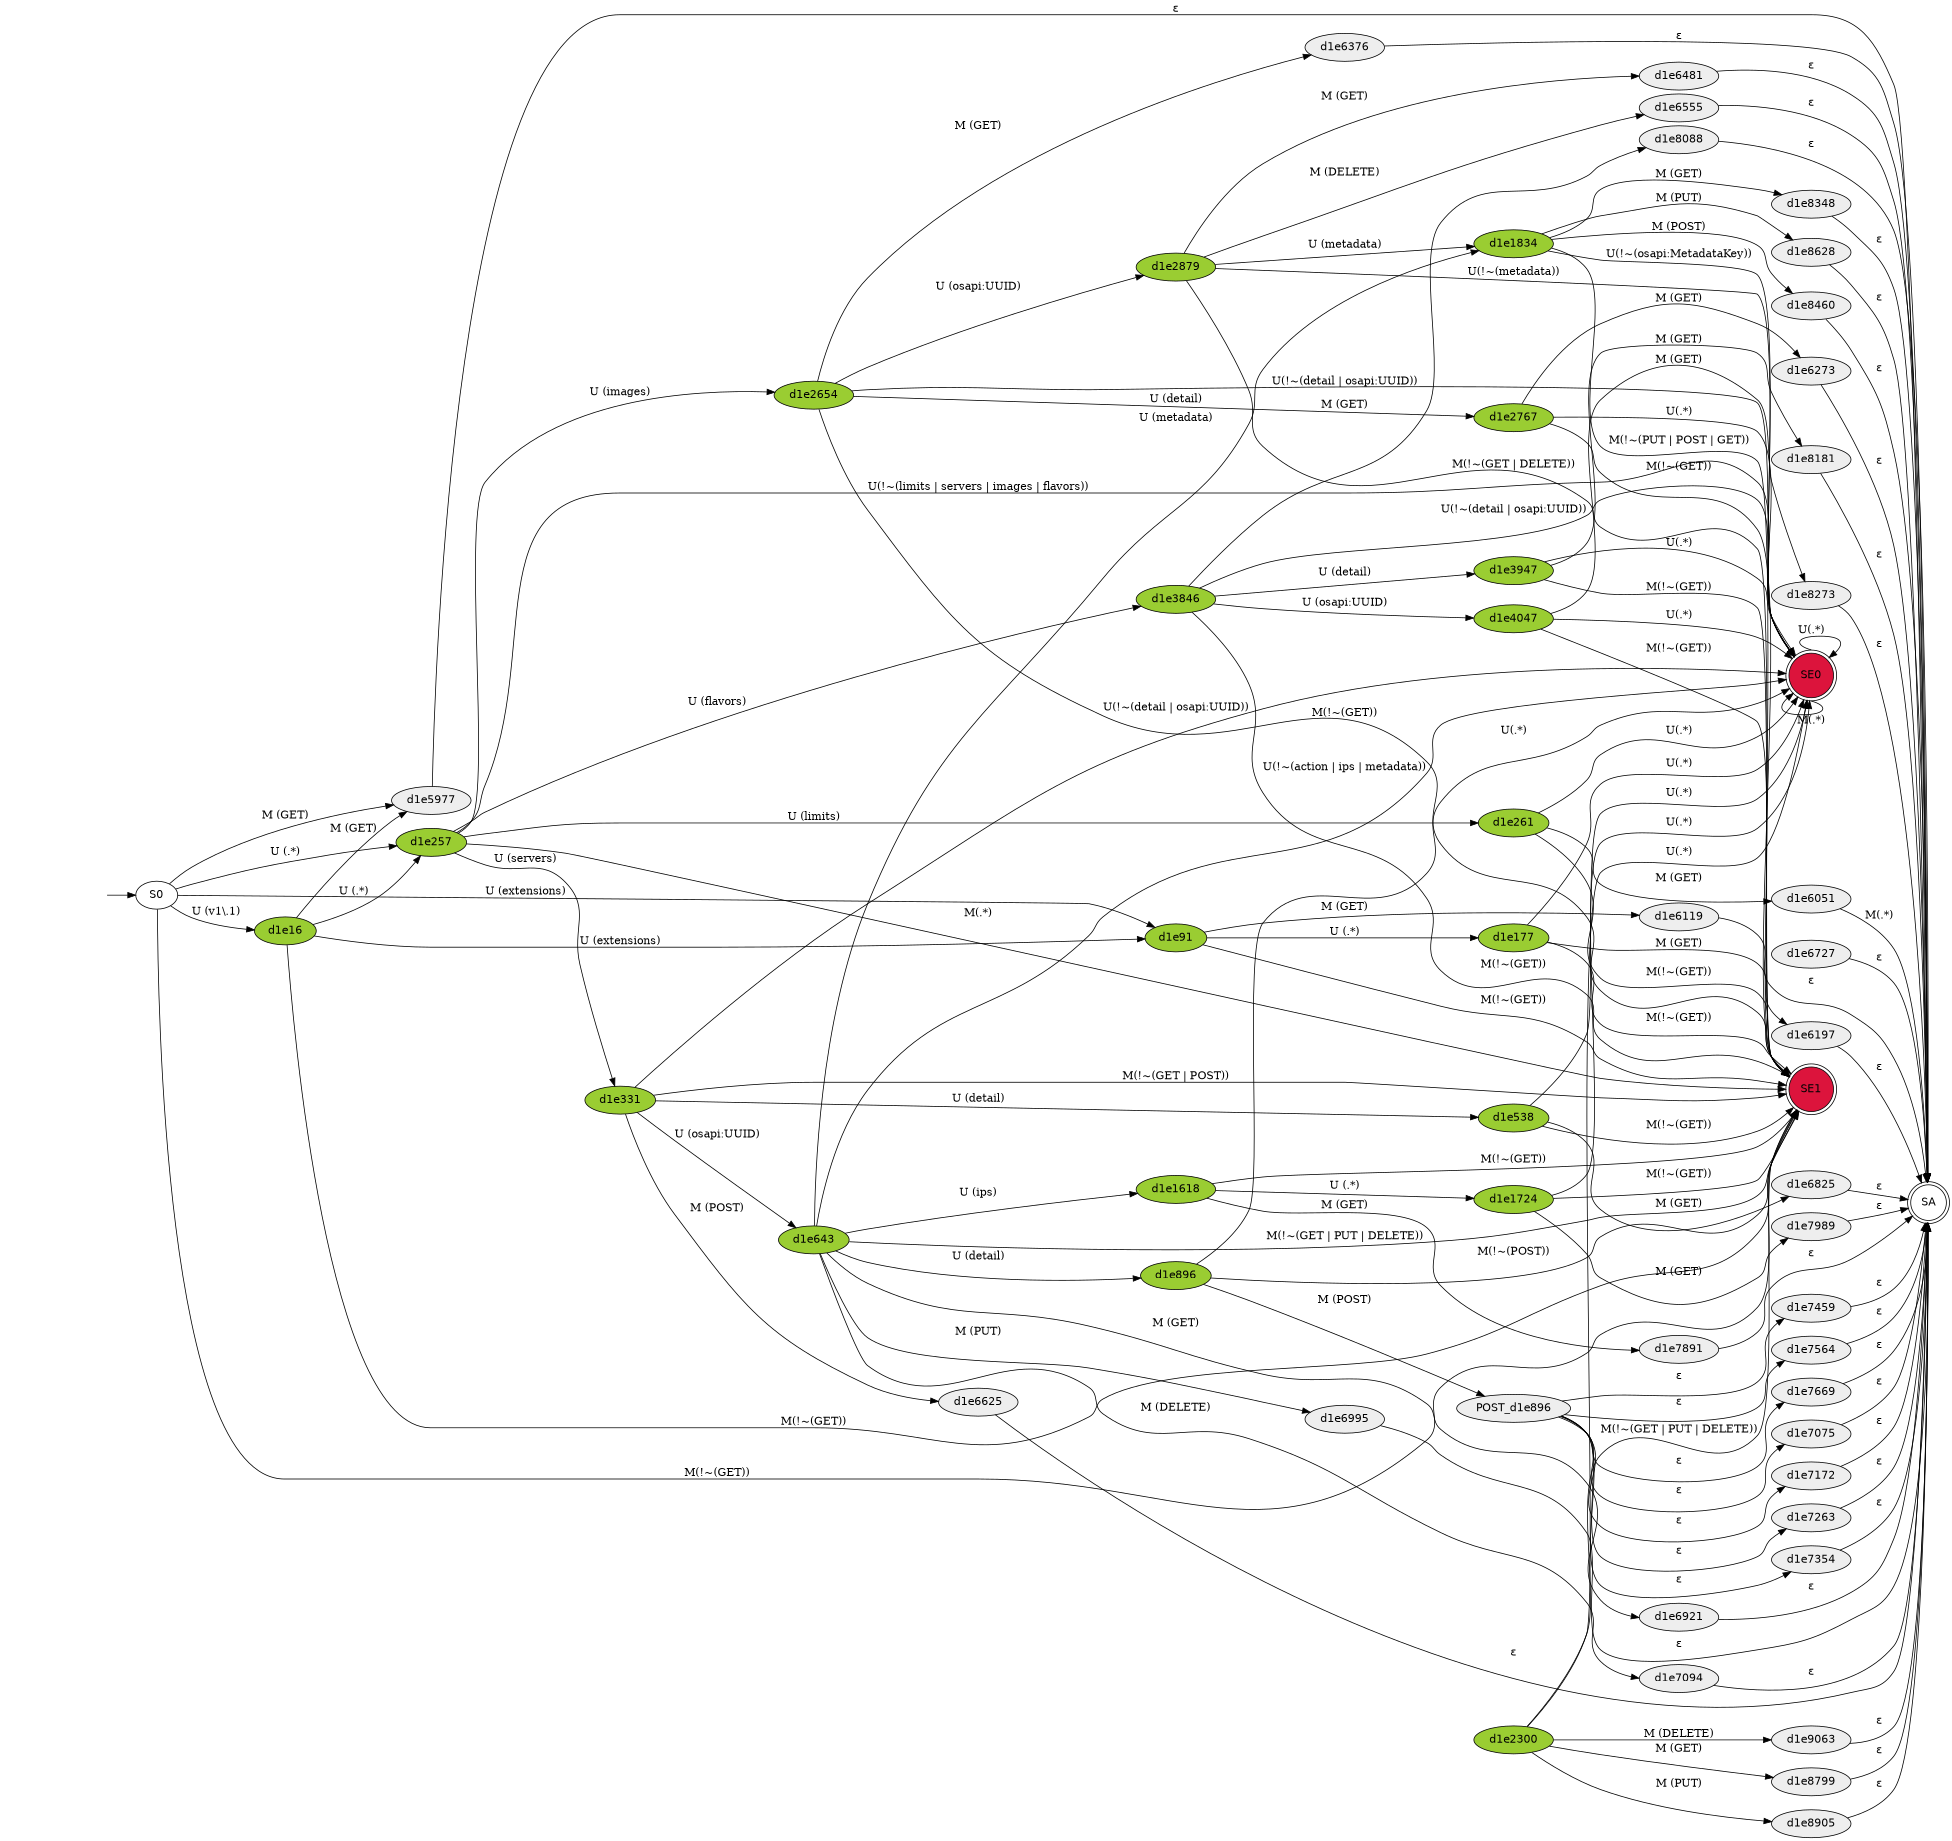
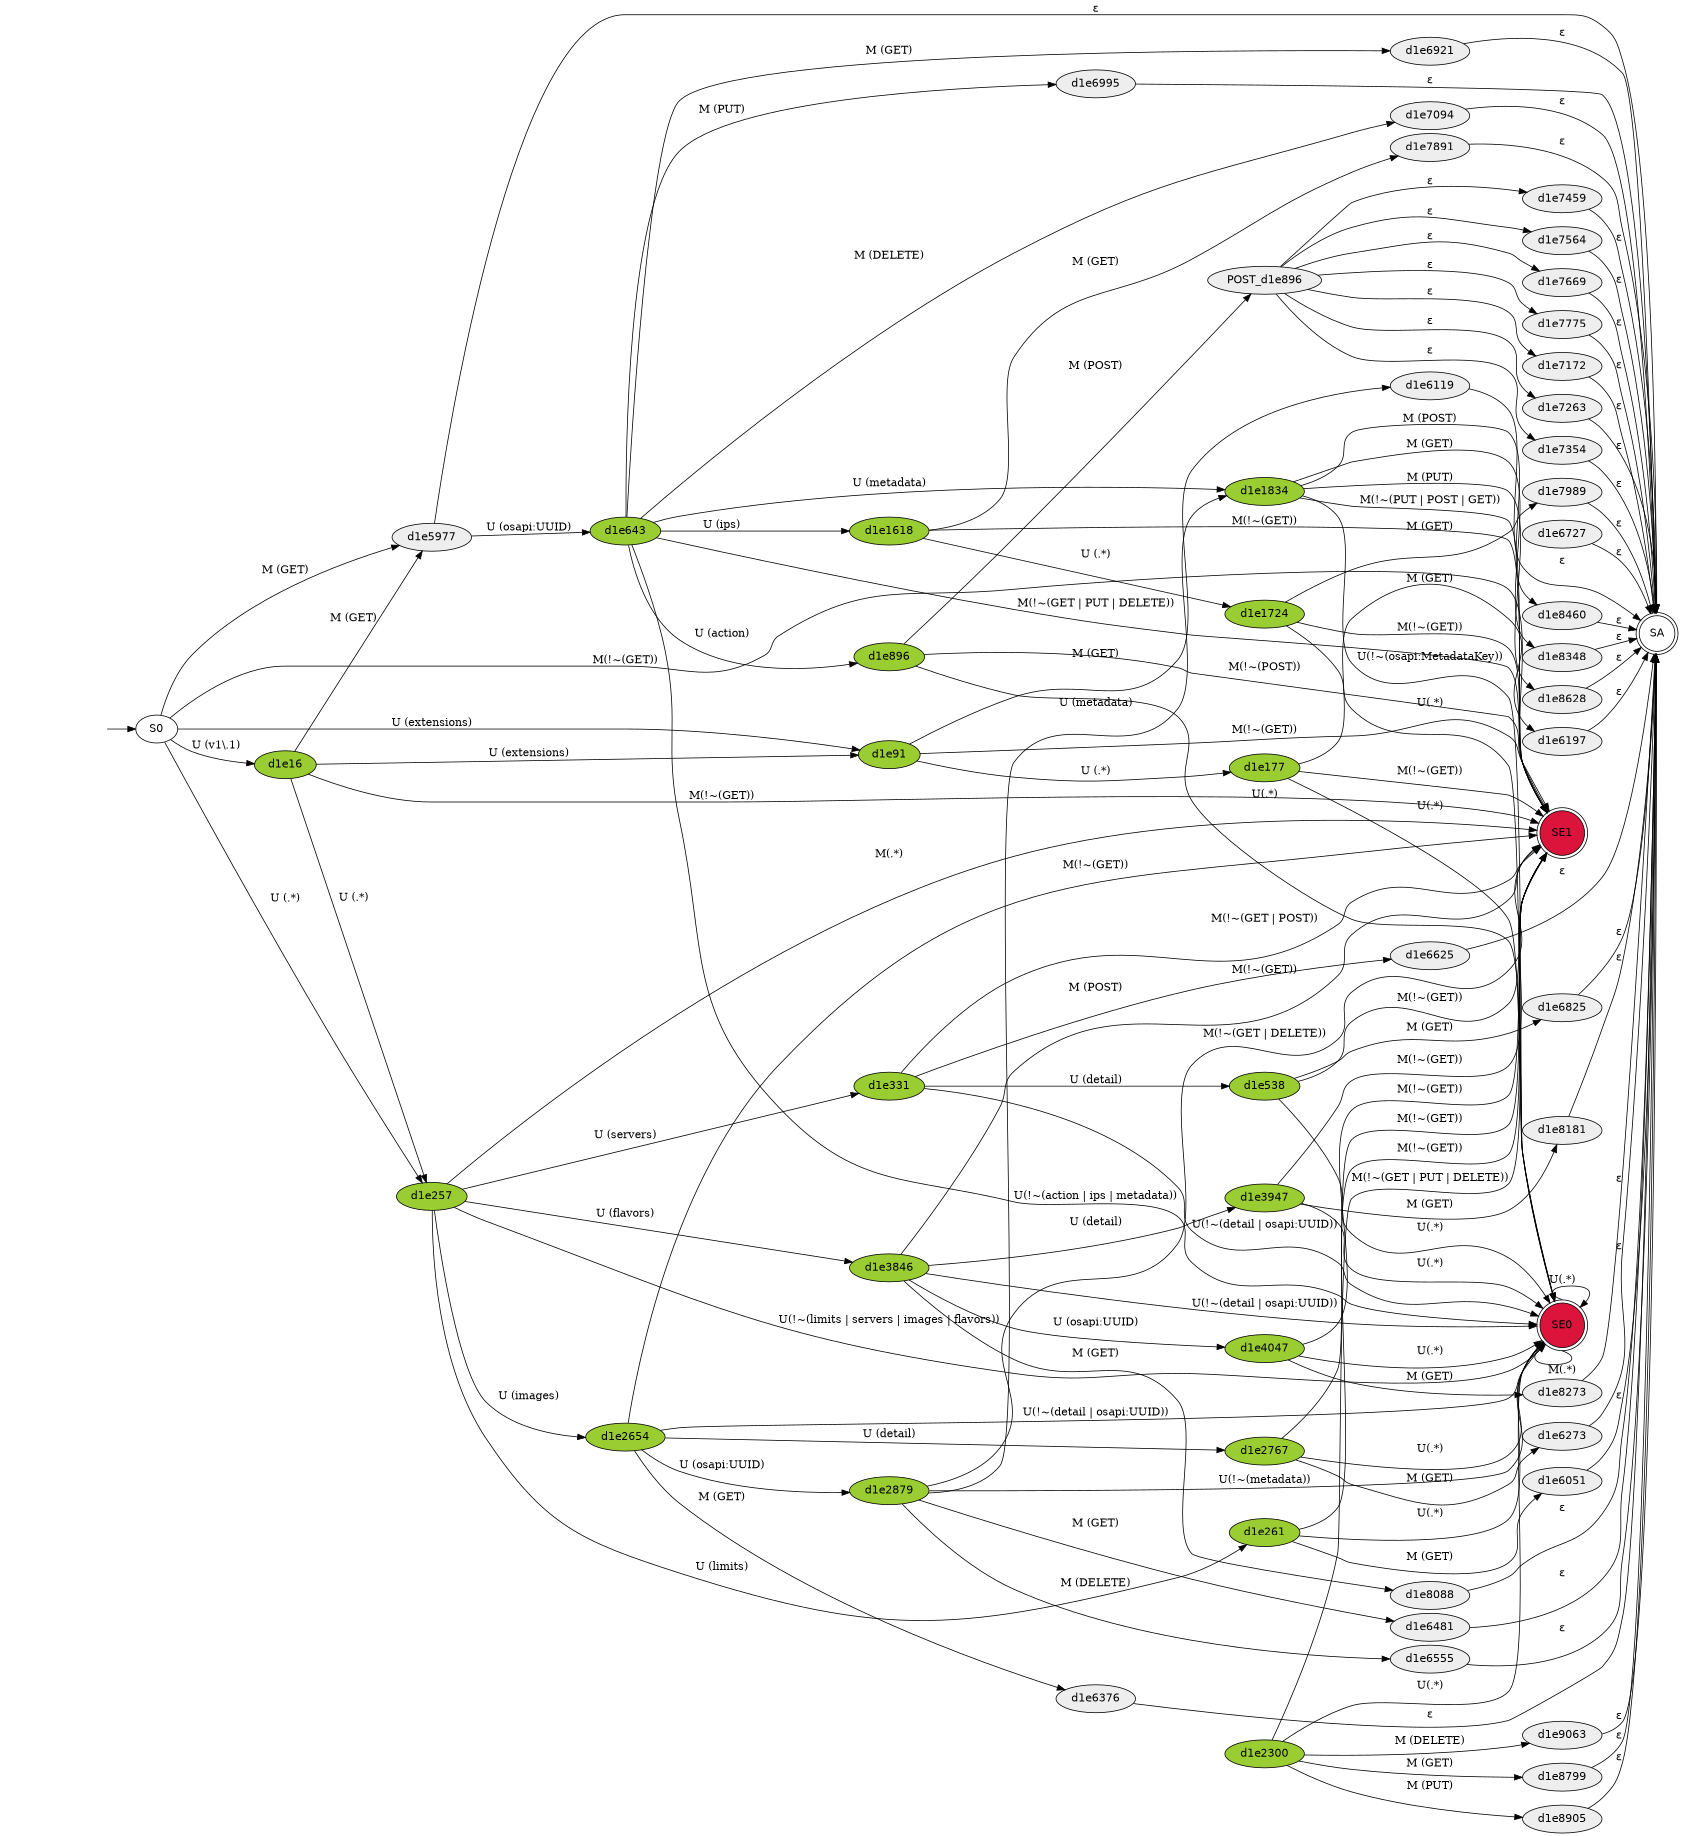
  digraph {
    fontname=Helvetica
    labelloc=b
    rankdir=LR
    node [fillcolor="#EEEEEE" fontname=Helvetica shape=ellipse style=filled]
    REAL_START [style=invis]
    n2 [fillcolor=white label=S0]
    n3 [fillcolor=yellowgreen label=d1e16]
    n4 [fillcolor=yellowgreen label=d1e91]
    n5 [fillcolor=yellowgreen label=d1e257]
    n6 [label=d1e5977]
    n7 [fillcolor=crimson label=SE1 shape=doublecircle]
    n8 [fillcolor=yellowgreen label=d1e177]
    n9 [label=d1e6119]
    n10 [fillcolor=crimson label=SE0 shape=doublecircle]
    n11 [fillcolor=yellowgreen label=d1e261]
    n12 [fillcolor=yellowgreen label=d1e331]
    n13 [fillcolor=yellowgreen label=d1e2654]
    n14 [fillcolor=yellowgreen label=d1e3846]
    n15 [fillcolor=white label=SA shape=doublecircle]
    n16 [label=d1e6197]
    n17 [label=d1e6051]
    n18 [fillcolor=yellowgreen label=d1e538]
    n19 [fillcolor=yellowgreen label=d1e643]
    n20 [label=d1e6625]
    n21 [fillcolor=yellowgreen label=d1e2767]
    n22 [fillcolor=yellowgreen label=d1e2879]
    n23 [label=d1e6376]
    n24 [fillcolor=yellowgreen label=d1e3947]
    n25 [fillcolor=yellowgreen label=d1e4047]
    n26 [label=d1e8088]
    n27 [label=d1e6825]
    n28 [fillcolor=yellowgreen label=d1e896]
    n29 [fillcolor=yellowgreen label=d1e1618]
    n30 [fillcolor=yellowgreen label=d1e1834]
    n31 [label=d1e6921]
    n32 [label=d1e6995]
    n33 [label=d1e7094]
    n34 [label=d1e6727]
    n35 [label=d1e6273]
    n36 [label=d1e6481]
    n37 [label=d1e6555]
    n38 [label=d1e8181]
    n39 [label=d1e8273]
    n40 [label=POST_d1e896]
    n41 [fillcolor=yellowgreen label=d1e1724]
    n42 [label=d1e7891]
    n43 [label=d1e8628]
    n44 [label=d1e8460]
    n45 [label=d1e8348]
    n46 [label=d1e7172]
    n47 [label=d1e7263]
    n48 [label=d1e7354]
    n49 [label=d1e7459]
    n50 [label=d1e7564]
    n51 [label=d1e7669]
-   n52 [label=d1e7075]
+   n52 [label=d1e7775]
    n53 [label=d1e7989]
    n54 [fillcolor=yellowgreen label=d1e2300]
    n55 [label=d1e8799]
    n56 [label=d1e8905]
    n57 [label=d1e9063]
    subgraph sub_1 {
      rank=source
      REAL_START
    }
    subgraph sub_2 {
      rank=same
      n2
    }
    REAL_START -> n2
    n2 -> n3 [label="U (v1\\.1)"]
    n2 -> n4 [label="U (extensions)"]
    n2 -> n5 [label="U (.*)"]
    n2 -> n6 [label="M (GET)"]
    n2 -> n7 [label="M(!~(GET))"]
    n3 -> n4 [label="U (extensions)"]
    n3 -> n5 [label="U (.*)"]
    n3 -> n6 [label="M (GET)"]
    n3 -> n7 [label="M(!~(GET))"]
    n4 -> n7 [label="M(!~(GET))"]
    n4 -> n8 [label="U (.*)"]
    n4 -> n9 [label="M (GET)"]
    n5 -> n7 [label="M(.*)"]
    n5 -> n10 [label="U(!~(limits | servers | images | flavors))"]
    n5 -> n11 [label="U (limits)"]
    n5 -> n12 [label="U (servers)"]
    n5 -> n13 [label="U (images)"]
    n5 -> n14 [label="U (flavors)"]
    n6 -> n15 [label="ε"]
    n8 -> n7 [label="M(!~(GET))"]
    n8 -> n10 [label="U(.*)"]
    n8 -> n16 [label="M (GET)"]
    n9 -> n15 [label="ε"]
    n10 -> n10 [headport=ne label="U(.*)" tailport=n]
    n10 -> n10 [headport=sw label="M(.*)" tailport=s]
    n11 -> n7 [label="M(!~(GET))"]
    n11 -> n10 [label="U(.*)"]
    n11 -> n17 [label="M (GET)"]
    n12 -> n7 [label="M(!~(GET | POST))"]
    n12 -> n10 [label="U(!~(detail | osapi:UUID))"]
    n12 -> n18 [label="U (detail)"]
-   n12 -> n19 [label="U (osapi:UUID)"]
+   n6 -> n19 [label="U (osapi:UUID)"]
    n12 -> n20 [label="M (POST)"]
    n13 -> n7 [label="M(!~(GET))"]
    n13 -> n10 [label="U(!~(detail | osapi:UUID))"]
    n13 -> n21 [label="U (detail)"]
    n13 -> n22 [label="U (osapi:UUID)"]
    n13 -> n23 [label="M (GET)"]
    n14 -> n7 [label="M(!~(GET))"]
    n14 -> n10 [label="U(!~(detail | osapi:UUID))"]
    n14 -> n24 [label="U (detail)"]
    n14 -> n25 [label="U (osapi:UUID)"]
    n14 -> n26 [label="M (GET)"]
    n16 -> n15 [label="ε"]
-   n17 -> n15 [label="M(.*)"]
+   n17 -> n15 [label="ε"]
    n18 -> n7 [label="M(!~(GET))"]
    n18 -> n10 [label="U(.*)"]
    n18 -> n27 [label="M (GET)"]
    n19 -> n7 [label="M(!~(GET | PUT | DELETE))"]
    n19 -> n10 [label="U(!~(action | ips | metadata))"]
-   n19 -> n28 [label="U (detail)"]
+   n19 -> n28 [label="U (action)"]
    n19 -> n29 [label="U (ips)"]
    n19 -> n30 [label="U (metadata)"]
    n19 -> n31 [label="M (GET)"]
    n19 -> n32 [label="M (PUT)"]
    n19 -> n33 [label="M (DELETE)"]
    n20 -> n15 [label="ε"]
    n21 -> n7 [label="M(!~(GET))"]
    n21 -> n10 [label="U(.*)"]
    n21 -> n35 [label="M (GET)"]
    n22 -> n7 [label="M(!~(GET | DELETE))"]
    n22 -> n10 [label="U(!~(metadata))"]
    n22 -> n30 [label="U (metadata)"]
    n22 -> n36 [label="M (GET)"]
    n22 -> n37 [label="M (DELETE)"]
    n23 -> n15 [label="ε"]
    n24 -> n7 [label="M(!~(GET))"]
    n24 -> n10 [label="U(.*)"]
    n24 -> n38 [label="M (GET)"]
    n25 -> n7 [label="M(!~(GET))"]
    n25 -> n10 [label="U(.*)"]
    n25 -> n39 [label="M (GET)"]
    n26 -> n15 [label="ε"]
    n27 -> n15 [label="ε"]
    n28 -> n7 [label="M(!~(POST))"]
    n28 -> n10 [label="U(.*)"]
    n28 -> n40 [label="M (POST)"]
    n29 -> n7 [label="M(!~(GET))"]
    n29 -> n41 [label="U (.*)"]
    n29 -> n42 [label="M (GET)"]
    n30 -> n7 [label="M(!~(PUT | POST | GET))"]
    n30 -> n10 [label="U(!~(osapi:MetadataKey))"]
    n30 -> n43 [label="M (PUT)"]
    n30 -> n44 [label="M (POST)"]
    n30 -> n45 [label="M (GET)"]
    n31 -> n15 [label="ε"]
    n32 -> n15 [label="ε"]
    n33 -> n15 [label="ε"]
    n34 -> n15 [label="ε"]
    n35 -> n15 [label="ε"]
    n36 -> n15 [label="ε"]
    n37 -> n15 [label="ε"]
    n38 -> n15 [label="ε"]
    n39 -> n15 [label="ε"]
    n40 -> n46 [label="ε"]
    n40 -> n47 [label="ε"]
    n40 -> n48 [label="ε"]
    n40 -> n49 [label="ε"]
    n40 -> n50 [label="ε"]
    n40 -> n51 [label="ε"]
    n40 -> n52 [label="ε"]
    n41 -> n7 [label="M(!~(GET))"]
    n41 -> n10 [label="U(.*)"]
    n41 -> n53 [label="M (GET)"]
    n42 -> n15 [label="ε"]
    n43 -> n15 [label="ε"]
    n44 -> n15 [label="ε"]
    n45 -> n15 [label="ε"]
    n46 -> n15 [label="ε"]
    n47 -> n15 [label="ε"]
    n48 -> n15 [label="ε"]
    n49 -> n15 [label="ε"]
    n50 -> n15 [label="ε"]
    n51 -> n15 [label="ε"]
    n52 -> n15 [label="ε"]
    n53 -> n15 [label="ε"]
    n54 -> n7 [label="M(!~(GET | PUT | DELETE))"]
    n54 -> n10 [label="U(.*)"]
    n54 -> n55 [label="M (GET)"]
    n54 -> n56 [label="M (PUT)"]
    n54 -> n57 [label="M (DELETE)"]
    n55 -> n15 [label="ε"]
    n56 -> n15 [label="ε"]
    n57 -> n15 [label="ε"]
  }
